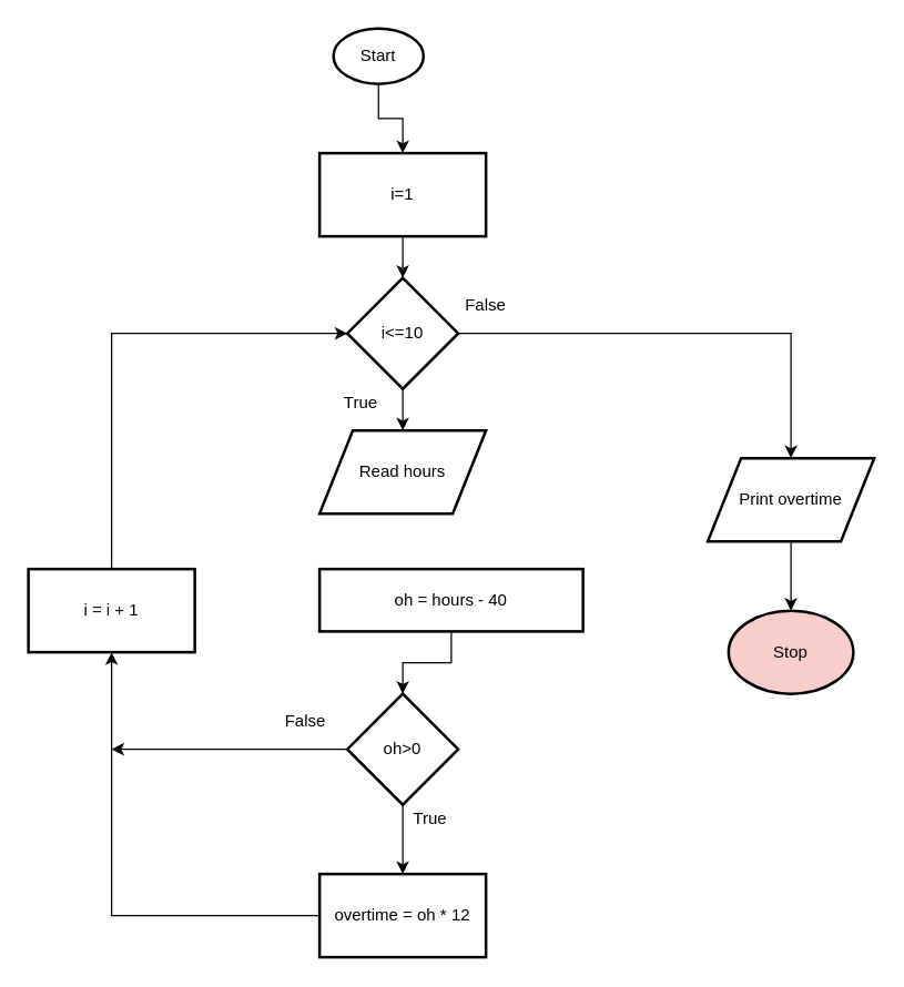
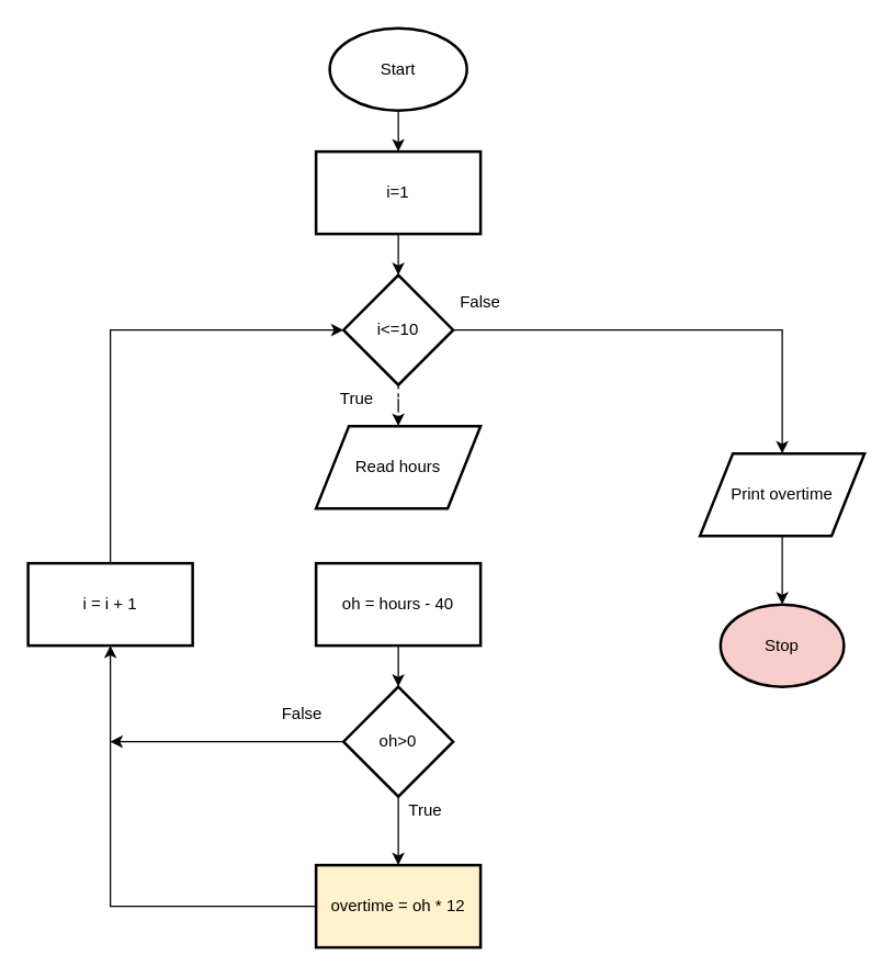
  <mxCell id="0" />
  <mxCell id="1" parent="0" />
  <mxCell id="2" value="" style="edgeStyle=orthogonalEdgeStyle;rounded=0;orthogonalLoop=1;jettySize=auto;html=1;" edge="1" parent="1" source="3" target="5"><mxGeometry relative="1" as="geometry" /></mxCell>
- <mxCell id="3" value="Start" style="strokeWidth=2;html=1;shape=mxgraph.flowchart.start_1;whiteSpace=wrap;" vertex="1" parent="1"><mxGeometry x="240" y="20" width="65" height="40" as="geometry" /></mxCell>
+ <mxCell id="3" value="Start" style="strokeWidth=2;html=1;shape=mxgraph.flowchart.start_1;whiteSpace=wrap;" vertex="1" parent="1"><mxGeometry x="240" y="20" width="100" height="60" as="geometry" /></mxCell>
  <mxCell id="4" value="" style="edgeStyle=orthogonalEdgeStyle;rounded=0;orthogonalLoop=1;jettySize=auto;html=1;" edge="1" parent="1" source="5" target="8"><mxGeometry relative="1" as="geometry" /></mxCell>
  <mxCell id="5" value="i=1" style="whiteSpace=wrap;html=1;strokeWidth=2;" vertex="1" parent="1"><mxGeometry x="230" y="110" width="120" height="60" as="geometry" /></mxCell>
- <mxCell id="6" value="" style="edgeStyle=orthogonalEdgeStyle;rounded=0;orthogonalLoop=1;jettySize=auto;html=1;" edge="1" parent="1" source="8" target="9"><mxGeometry relative="1" as="geometry" /></mxCell>
+ <mxCell id="6" value="" style="edgeStyle=orthogonalEdgeStyle;rounded=0;orthogonalLoop=1;jettySize=auto;html=1;dashed=1;" edge="1" parent="1" source="8" target="9"><mxGeometry relative="1" as="geometry" /></mxCell>
  <mxCell id="7" value="" style="edgeStyle=orthogonalEdgeStyle;rounded=0;orthogonalLoop=1;jettySize=auto;html=1;" edge="1" parent="1" source="8" target="20"><mxGeometry relative="1" as="geometry" /></mxCell>
  <mxCell id="8" value="i&amp;lt;=10" style="rhombus;whiteSpace=wrap;html=1;strokeWidth=2;" vertex="1" parent="1"><mxGeometry x="250" y="200" width="80" height="80" as="geometry" /></mxCell>
  <mxCell id="9" value="Read hours" style="shape=parallelogram;perimeter=parallelogramPerimeter;whiteSpace=wrap;html=1;strokeWidth=2;" vertex="1" parent="1"><mxGeometry x="230" y="310" width="120" height="60" as="geometry" /></mxCell>
  <mxCell id="10" value="" style="edgeStyle=orthogonalEdgeStyle;rounded=0;orthogonalLoop=1;jettySize=auto;html=1;" edge="1" parent="1" source="11" target="14"><mxGeometry relative="1" as="geometry" /></mxCell>
- <mxCell id="11" value="oh = hours - 40" style="whiteSpace=wrap;html=1;strokeWidth=2;" vertex="1" parent="1"><mxGeometry x="230" y="410" width="190" height="45" as="geometry" /></mxCell>
+ <mxCell id="11" value="oh = hours - 40" style="whiteSpace=wrap;html=1;strokeWidth=2;" vertex="1" parent="1"><mxGeometry x="230" y="410" width="120" height="60" as="geometry" /></mxCell>
  <mxCell id="12" value="" style="edgeStyle=orthogonalEdgeStyle;rounded=0;orthogonalLoop=1;jettySize=auto;html=1;" edge="1" parent="1" source="14" target="16"><mxGeometry relative="1" as="geometry" /></mxCell>
  <mxCell id="13" style="edgeStyle=orthogonalEdgeStyle;rounded=0;orthogonalLoop=1;jettySize=auto;html=1;exitX=0;exitY=0.5;exitDx=0;exitDy=0;" edge="1" parent="1" source="14"><mxGeometry relative="1" as="geometry"><mxPoint x="80" y="540" as="targetPoint" /></mxGeometry></mxCell>
  <mxCell id="14" value="oh&amp;gt;0" style="rhombus;whiteSpace=wrap;html=1;strokeWidth=2;" vertex="1" parent="1"><mxGeometry x="250" y="500" width="80" height="80" as="geometry" /></mxCell>
  <mxCell id="15" value="" style="edgeStyle=orthogonalEdgeStyle;rounded=0;orthogonalLoop=1;jettySize=auto;html=1;" edge="1" parent="1" source="16" target="18"><mxGeometry relative="1" as="geometry" /></mxCell>
- <mxCell id="16" value="overtime = oh * 12" style="whiteSpace=wrap;html=1;strokeWidth=2;" vertex="1" parent="1"><mxGeometry x="230" y="630" width="120" height="60" as="geometry" /></mxCell>
+ <mxCell id="16" value="overtime = oh * 12" style="whiteSpace=wrap;html=1;strokeWidth=2;fillColor=#fff2cc;" vertex="1" parent="1"><mxGeometry x="230" y="630" width="120" height="60" as="geometry" /></mxCell>
  <mxCell id="17" style="edgeStyle=orthogonalEdgeStyle;rounded=0;orthogonalLoop=1;jettySize=auto;html=1;exitX=0.5;exitY=0;exitDx=0;exitDy=0;entryX=0;entryY=0.5;entryDx=0;entryDy=0;" edge="1" parent="1" source="18" target="8"><mxGeometry relative="1" as="geometry" /></mxCell>
  <mxCell id="18" value="i = i + 1" style="whiteSpace=wrap;html=1;strokeWidth=2;" vertex="1" parent="1"><mxGeometry x="20" y="410" width="120" height="60" as="geometry" /></mxCell>
  <mxCell id="19" value="" style="edgeStyle=orthogonalEdgeStyle;rounded=0;orthogonalLoop=1;jettySize=auto;html=1;" edge="1" parent="1" source="20" target="21"><mxGeometry relative="1" as="geometry" /></mxCell>
  <mxCell id="20" value="Print overtime" style="shape=parallelogram;perimeter=parallelogramPerimeter;whiteSpace=wrap;html=1;strokeWidth=2;" vertex="1" parent="1"><mxGeometry x="510" y="330" width="120" height="60" as="geometry" /></mxCell>
  <mxCell id="21" value="Stop" style="ellipse;whiteSpace=wrap;html=1;strokeWidth=2;fillColor=#f8cecc;" vertex="1" parent="1"><mxGeometry x="525" y="440" width="90" height="60" as="geometry" /></mxCell>
  <mxCell id="22" value="False" style="text;html=1;strokeColor=none;fillColor=none;align=center;verticalAlign=middle;whiteSpace=wrap;rounded=0;" vertex="1" parent="1"><mxGeometry x="330" y="210" width="40" height="20" as="geometry" /></mxCell>
  <mxCell id="23" value="False" style="text;html=1;strokeColor=none;fillColor=none;align=center;verticalAlign=middle;whiteSpace=wrap;rounded=0;" vertex="1" parent="1"><mxGeometry x="200" y="510" width="40" height="20" as="geometry" /></mxCell>
  <mxCell id="24" value="True" style="text;html=1;strokeColor=none;fillColor=none;align=center;verticalAlign=middle;whiteSpace=wrap;rounded=0;" vertex="1" parent="1"><mxGeometry x="240" y="280" width="40" height="20" as="geometry" /></mxCell>
  <mxCell id="25" value="True" style="text;html=1;strokeColor=none;fillColor=none;align=center;verticalAlign=middle;whiteSpace=wrap;rounded=0;" vertex="1" parent="1"><mxGeometry x="290" y="580" width="40" height="20" as="geometry" /></mxCell>
